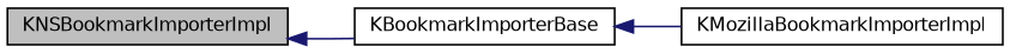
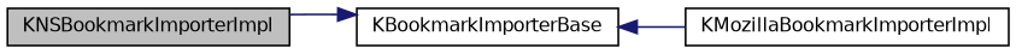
  digraph {
    rankdir=LR
    node [color=black fillcolor=white fontname=Helvetica fontsize=10 shape=record style=filled]
    edge [color=midnightblue dir=back fontname=Helvetica fontsize=10 labelfontname=Helvetica labelfontsize=10 style=solid]
    n1 [fillcolor=grey75 fontcolor=black height=0.2 label=KNSBookmarkImporterImpl width=0.4]
    n2 [height=0.2 label=KMozillaBookmarkImporterImpl width=0.4]
    n3 [height=0.2 label=KBookmarkImporterBase width=0.4]
-   n1 -> n3
+   n3 -> n1
    n3 -> n2
  }
